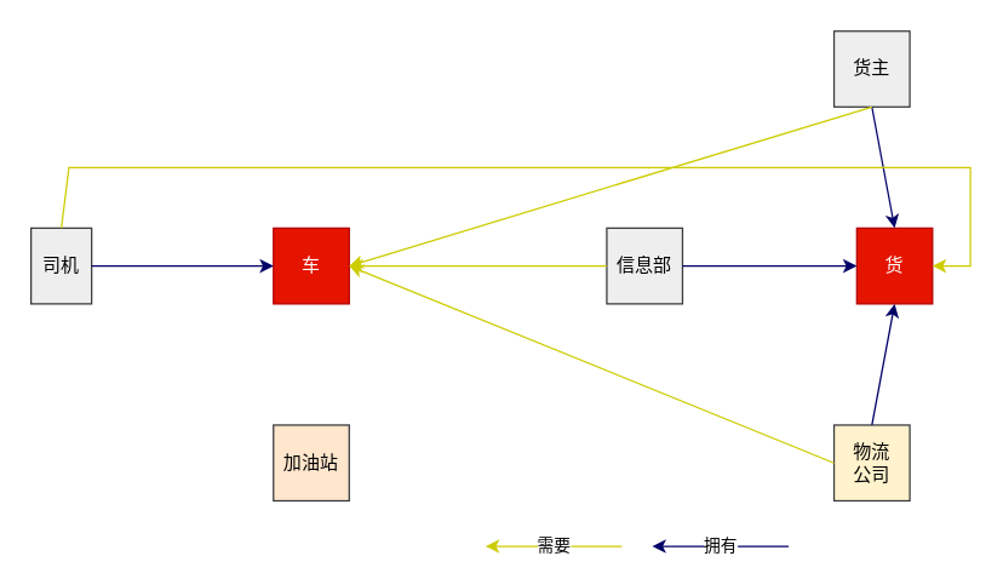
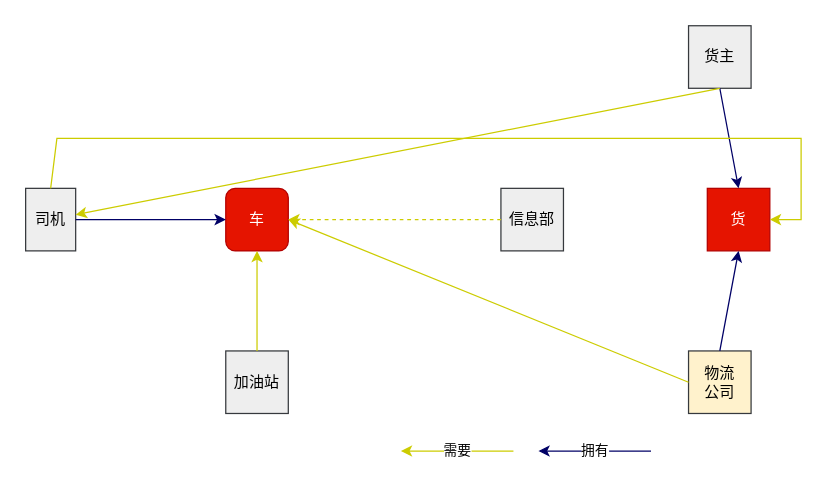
  <mxCell id="0" />
  <mxCell id="1" parent="0" />
- <mxCell id="2" value="车" style="whiteSpace=wrap;html=1;aspect=fixed;fillColor=#e51400;strokeColor=#B20000;fontColor=#ffffff;rounded=0;" vertex="1" parent="1"><mxGeometry x="180" y="150" width="50" height="50" as="geometry" /></mxCell>
+ <mxCell id="2" value="车" style="whiteSpace=wrap;html=1;aspect=fixed;fillColor=#e51400;strokeColor=#B20000;fontColor=#ffffff;rounded=1;" vertex="1" parent="1"><mxGeometry x="180" y="150" width="50" height="50" as="geometry" /></mxCell>
  <mxCell id="3" value="货" style="whiteSpace=wrap;html=1;aspect=fixed;fillColor=#e51400;strokeColor=#B20000;fontColor=#ffffff;rounded=0;" vertex="1" parent="1"><mxGeometry x="565" y="150" width="50" height="50" as="geometry" /></mxCell>
  <mxCell id="4" value="司机" style="whiteSpace=wrap;html=1;aspect=fixed;fillColor=#eeeeee;strokeColor=#36393d;rounded=0;" vertex="1" parent="1"><mxGeometry x="20" y="150" width="40" height="50" as="geometry" /></mxCell>
- <mxCell id="5" value="加油站" style="whiteSpace=wrap;html=1;aspect=fixed;fillColor=#ffe6cc;strokeColor=#36393d;rounded=0;" vertex="1" parent="1"><mxGeometry x="180" y="280" width="50" height="50" as="geometry" /></mxCell>
+ <mxCell id="5" value="加油站" style="whiteSpace=wrap;html=1;aspect=fixed;fillColor=#eeeeee;strokeColor=#36393d;rounded=0;" vertex="1" parent="1"><mxGeometry x="180" y="280" width="50" height="50" as="geometry" /></mxCell>
  <mxCell id="6" value="" style="endArrow=classic;html=1;rounded=0;curved=1;exitX=1;exitY=0.5;exitDx=0;exitDy=0;strokeColor=#000066;" edge="1" parent="1" source="4" target="2"><mxGeometry width="50" height="50" relative="1" as="geometry"><mxPoint x="320" y="30" as="sourcePoint" /><mxPoint x="370" y="-20" as="targetPoint" /></mxGeometry></mxCell>
+ <mxCell id="7" value="" style="endArrow=classic;html=1;rounded=0;curved=1;exitX=0.5;exitY=0;exitDx=0;exitDy=0;entryX=0.5;entryY=1;entryDx=0;entryDy=0;strokeColor=#CCCC00;" edge="1" parent="1" source="5" target="2"><mxGeometry width="50" height="50" relative="1" as="geometry"><mxPoint x="215" y="70" as="sourcePoint" /><mxPoint x="210" y="150" as="targetPoint" /></mxGeometry></mxCell>
  <mxCell id="8" value="信息部" style="whiteSpace=wrap;html=1;aspect=fixed;fillColor=#eeeeee;strokeColor=#36393d;rounded=0;" vertex="1" parent="1"><mxGeometry x="400" y="150" width="50" height="50" as="geometry" /></mxCell>
  <mxCell id="9" value="货主" style="whiteSpace=wrap;html=1;aspect=fixed;fillColor=#eeeeee;strokeColor=#36393d;rounded=0;" vertex="1" parent="1"><mxGeometry x="550" y="20" width="50" height="50" as="geometry" /></mxCell>
  <mxCell id="10" value="物流&lt;br&gt;公司" style="whiteSpace=wrap;html=1;aspect=fixed;fillColor=#fff2cc;strokeColor=#36393d;rounded=0;" vertex="1" parent="1"><mxGeometry x="550" y="280" width="50" height="50" as="geometry" /></mxCell>
- <mxCell id="11" value="" style="endArrow=classic;html=1;rounded=0;curved=1;exitX=1;exitY=0.5;exitDx=0;exitDy=0;strokeColor=#000066;" edge="1" parent="1" source="8" target="3"><mxGeometry width="50" height="50" relative="1" as="geometry"><mxPoint x="295" y="70" as="sourcePoint" /><mxPoint x="215" y="160" as="targetPoint" /></mxGeometry></mxCell>
  <mxCell id="12" value="" style="endArrow=classic;html=1;rounded=0;curved=1;exitX=0.5;exitY=1;exitDx=0;exitDy=0;entryX=0.5;entryY=0;entryDx=0;entryDy=0;strokeColor=#000066;" edge="1" parent="1" source="9" target="3"><mxGeometry width="50" height="50" relative="1" as="geometry"><mxPoint x="505" y="70" as="sourcePoint" /><mxPoint x="585" y="160" as="targetPoint" /></mxGeometry></mxCell>
  <mxCell id="13" value="" style="endArrow=classic;html=1;rounded=0;curved=1;entryX=0.5;entryY=1;entryDx=0;entryDy=0;strokeColor=#000066;" edge="1" parent="1" target="3"><mxGeometry width="50" height="50" relative="1" as="geometry"><mxPoint x="575" y="280" as="sourcePoint" /><mxPoint x="585" y="160" as="targetPoint" /></mxGeometry></mxCell>
- <mxCell id="14" value="" style="endArrow=classic;html=1;rounded=0;curved=1;exitX=0;exitY=0.5;exitDx=0;exitDy=0;entryX=1;entryY=0.5;entryDx=0;entryDy=0;strokeColor=#CCCC00;" edge="1" parent="1" source="8" target="2"><mxGeometry width="50" height="50" relative="1" as="geometry"><mxPoint x="215" y="80" as="sourcePoint" /><mxPoint x="215" y="160" as="targetPoint" /></mxGeometry></mxCell>
- <mxCell id="15" value="" style="endArrow=classic;html=1;rounded=0;curved=1;exitX=0.5;exitY=1;exitDx=0;exitDy=0;strokeColor=#CCCC00;entryX=1;entryY=0.5;entryDx=0;entryDy=0;" edge="1" parent="1" source="9" target="2"><mxGeometry width="50" height="50" relative="1" as="geometry"><mxPoint x="505" y="80" as="sourcePoint" /><mxPoint x="210" y="150" as="targetPoint" /></mxGeometry></mxCell>
+ <mxCell id="14" value="" style="endArrow=classic;html=1;rounded=0;curved=1;exitX=0;exitY=0.5;exitDx=0;exitDy=0;entryX=1;entryY=0.5;entryDx=0;entryDy=0;strokeColor=#CCCC00;dashed=1;" edge="1" parent="1" source="8" target="2"><mxGeometry width="50" height="50" relative="1" as="geometry"><mxPoint x="215" y="80" as="sourcePoint" /><mxPoint x="215" y="160" as="targetPoint" /></mxGeometry></mxCell>
+ <mxCell id="15" value="" style="endArrow=classic;html=1;rounded=0;curved=1;exitX=0.5;exitY=1;exitDx=0;exitDy=0;strokeColor=#CCCC00;" edge="1" parent="1" source="9" target="4"><mxGeometry width="50" height="50" relative="1" as="geometry"><mxPoint x="505" y="80" as="sourcePoint" /><mxPoint x="210" y="150" as="targetPoint" /></mxGeometry></mxCell>
  <mxCell id="16" value="" style="endArrow=classic;html=1;rounded=0;curved=1;exitX=0;exitY=0.5;exitDx=0;exitDy=0;strokeColor=#CCCC00;entryX=1;entryY=0.5;entryDx=0;entryDy=0;" edge="1" parent="1" source="10" target="2"><mxGeometry width="50" height="50" relative="1" as="geometry"><mxPoint x="585" y="80" as="sourcePoint" /><mxPoint x="240" y="185" as="targetPoint" /></mxGeometry></mxCell>
  <mxCell id="17" value="需要" style="endArrow=classic;html=1;rounded=0;curved=1;strokeColor=#CCCC00;" edge="1" parent="1"><mxGeometry width="50" height="50" relative="1" as="geometry"><mxPoint x="410" y="360" as="sourcePoint" /><mxPoint x="320" y="360" as="targetPoint" /></mxGeometry></mxCell>
  <mxCell id="18" value="拥有" style="endArrow=classic;html=1;rounded=0;curved=1;strokeColor=#000066;" edge="1" parent="1"><mxGeometry width="50" height="50" relative="1" as="geometry"><mxPoint x="520" y="360" as="sourcePoint" /><mxPoint x="430" y="360" as="targetPoint" /></mxGeometry></mxCell>
  <mxCell id="19" value="" style="endArrow=classic;html=1;rounded=0;strokeColor=#CCCC00;entryX=1;entryY=0.5;entryDx=0;entryDy=0;exitX=0.5;exitY=0;exitDx=0;exitDy=0;" edge="1" parent="1" source="4" target="3"><mxGeometry width="50" height="50" relative="1" as="geometry"><mxPoint x="40" y="110" as="sourcePoint" /><mxPoint x="240" y="185" as="targetPoint" /><Array as="points"><mxPoint x="45" y="110" /><mxPoint x="640" y="110" /><mxPoint x="640" y="175" /></Array></mxGeometry></mxCell>
